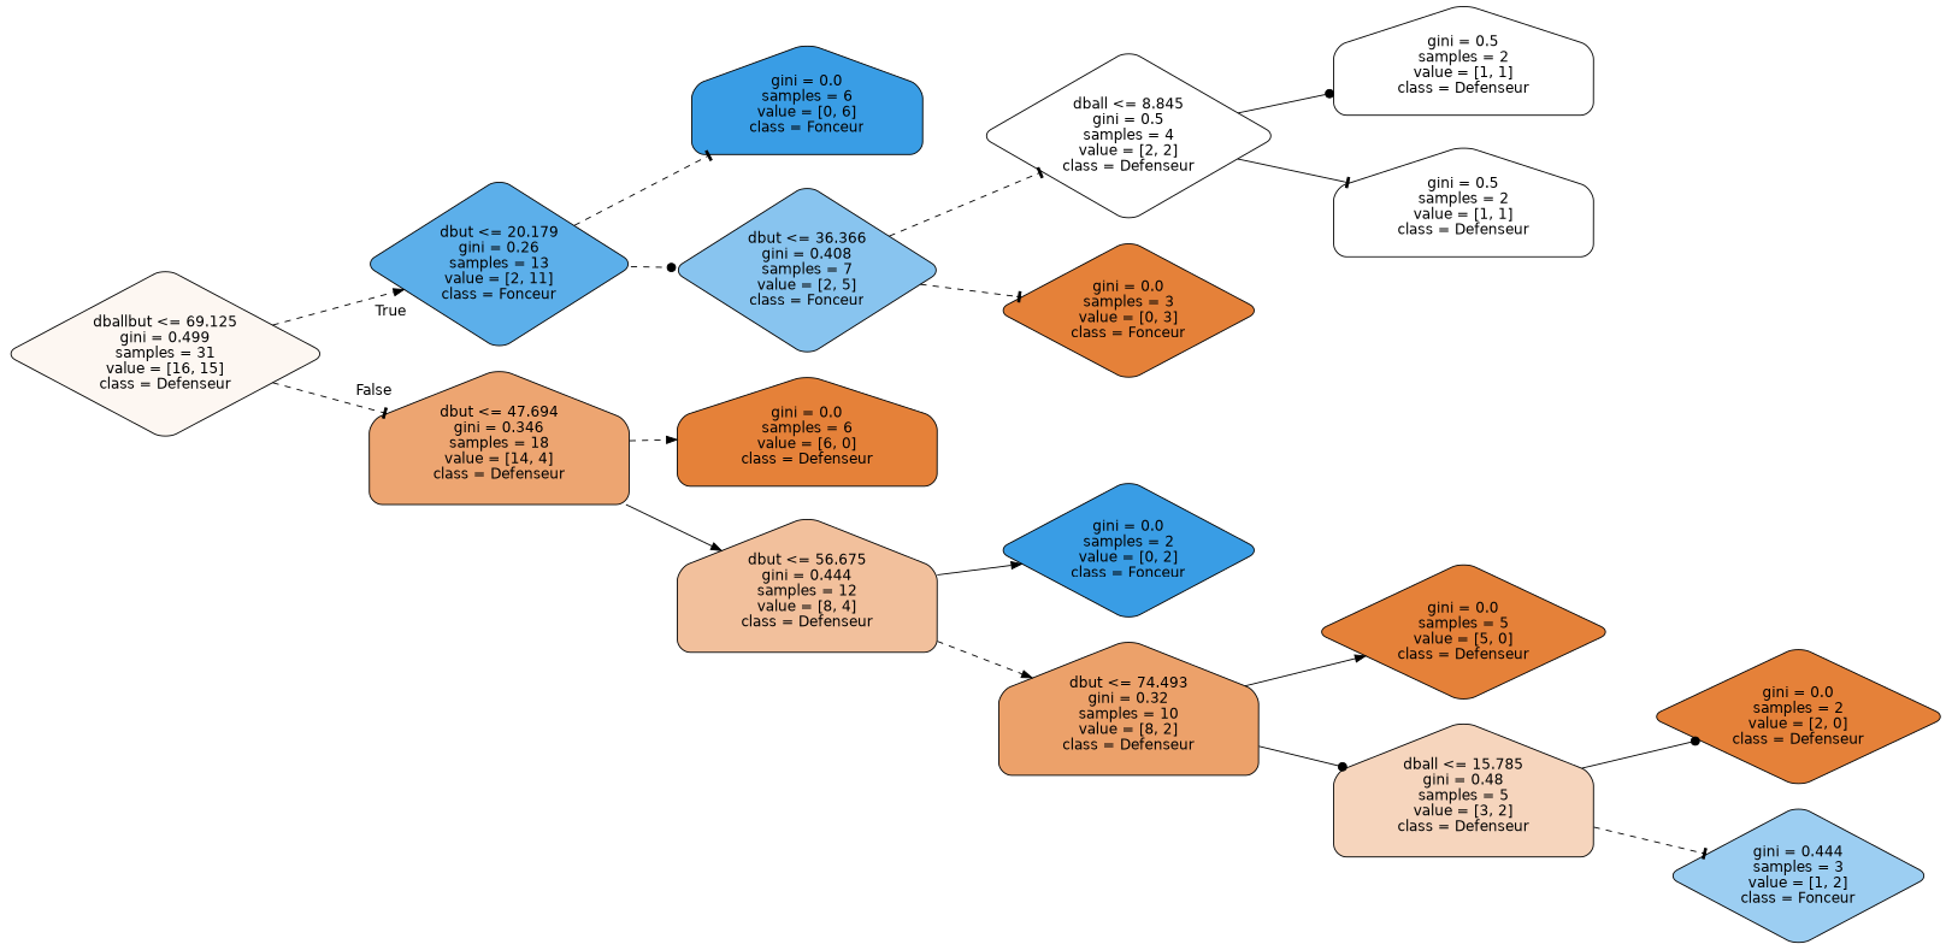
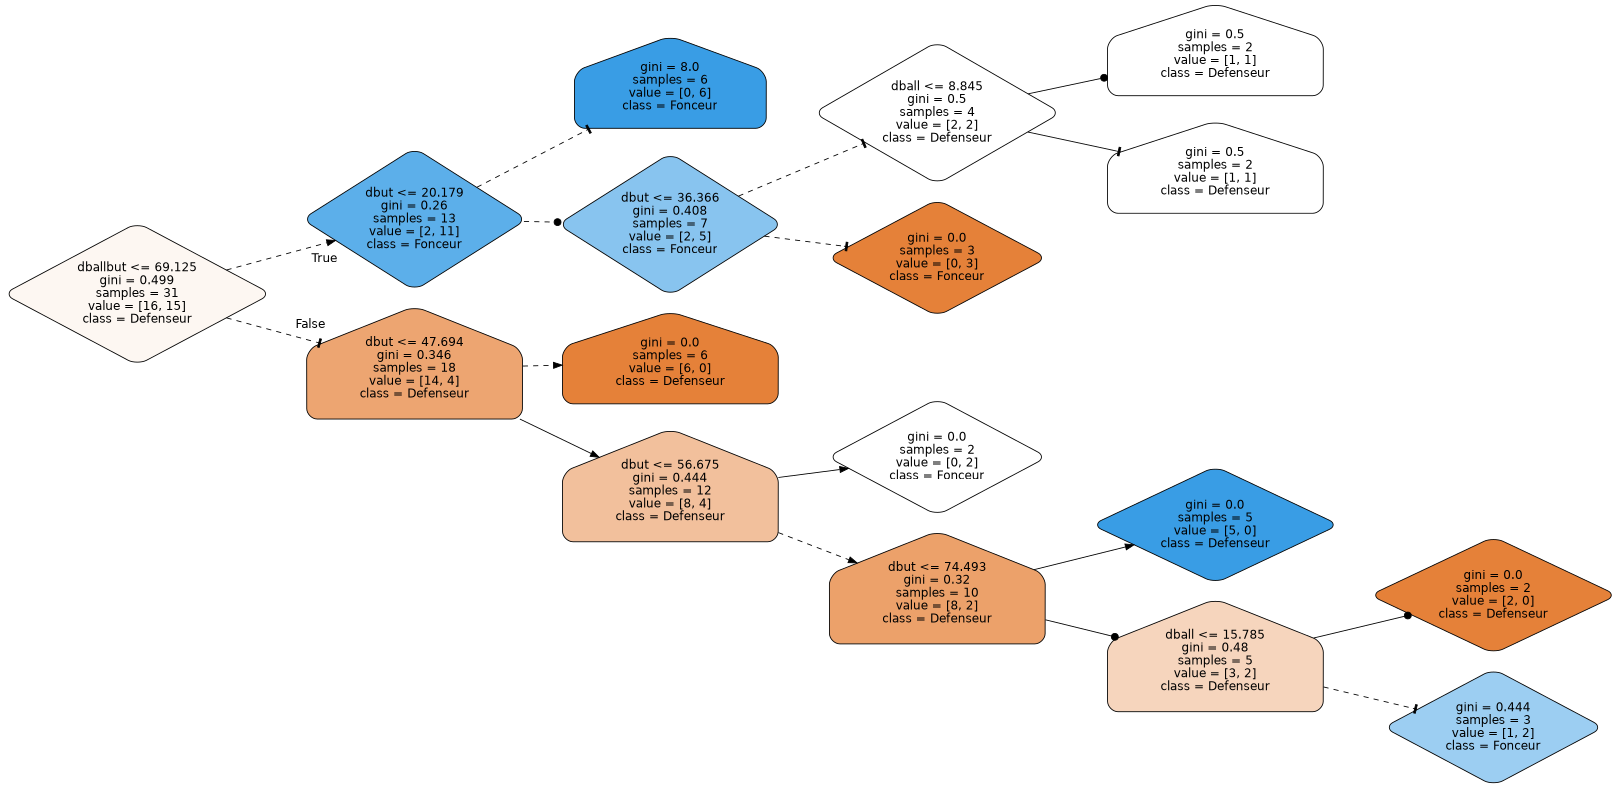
  digraph {
    rankdir=LR
    node [color=black fillcolor="#e58139ff" fontname=helvetica shape=diamond style="filled, rounded"]
    edge [arrowhead=normal fontname=helvetica style=dashed]
    n1 [fillcolor="#e5813910" label="dballbut <= 69.125\ngini = 0.499\nsamples = 31\nvalue = [16, 15]\nclass = Defenseur"]
    n2 [fillcolor="#399de5d1" label="dbut <= 20.179\ngini = 0.26\nsamples = 13\nvalue = [2, 11]\nclass = Fonceur"]
    n3 [fillcolor="#e58139b6" label="dbut <= 47.694\ngini = 0.346\nsamples = 18\nvalue = [14, 4]\nclass = Defenseur" shape=house]
-   n4 [fillcolor="#399de5ff" label="gini = 0.0\nsamples = 6\nvalue = [0, 6]\nclass = Fonceur" shape=house]
+   n4 [fillcolor="#399de5ff" label="gini = 8.0\nsamples = 6\nvalue = [0, 6]\nclass = Fonceur" shape=house]
    n5 [fillcolor="#399de599" label="dbut <= 36.366\ngini = 0.408\nsamples = 7\nvalue = [2, 5]\nclass = Fonceur"]
    n6 [label="gini = 0.0\nsamples = 6\nvalue = [6, 0]\nclass = Defenseur" shape=house]
    n7 [fillcolor="#e581397f" label="dbut <= 56.675\ngini = 0.444\nsamples = 12\nvalue = [8, 4]\nclass = Defenseur" shape=house]
    n8 [fillcolor="#e5813900" label="dball <= 8.845\ngini = 0.5\nsamples = 4\nvalue = [2, 2]\nclass = Defenseur"]
    n9 [label="gini = 0.0\nsamples = 3\nvalue = [0, 3]\nclass = Fonceur"]
    n10 [fillcolor="#e5813900" label="gini = 0.5\nsamples = 2\nvalue = [1, 1]\nclass = Defenseur" shape=house]
    n11 [fillcolor="#e5813900" label="gini = 0.5\nsamples = 2\nvalue = [1, 1]\nclass = Defenseur" shape=house]
-   n12 [fillcolor="#399de5ff" label="gini = 0.0\nsamples = 2\nvalue = [0, 2]\nclass = Fonceur"]
+   n12 [fillcolor="#e5813900" label="gini = 0.0\nsamples = 2\nvalue = [0, 2]\nclass = Fonceur"]
    n13 [fillcolor="#e58139bf" label="dbut <= 74.493\ngini = 0.32\nsamples = 10\nvalue = [8, 2]\nclass = Defenseur" shape=house]
-   n14 [label="gini = 0.0\nsamples = 5\nvalue = [5, 0]\nclass = Defenseur"]
+   n14 [fillcolor="#399de5ff" label="gini = 0.0\nsamples = 5\nvalue = [5, 0]\nclass = Defenseur"]
    n15 [fillcolor="#e5813955" label="dball <= 15.785\ngini = 0.48\nsamples = 5\nvalue = [3, 2]\nclass = Defenseur" shape=house]
    n16 [label="gini = 0.0\nsamples = 2\nvalue = [2, 0]\nclass = Defenseur"]
    n17 [fillcolor="#399de57f" label="gini = 0.444\nsamples = 3\nvalue = [1, 2]\nclass = Fonceur"]
    n1 -> n2 [headlabel=True labelangle=45 labeldistance=2.5]
    n1 -> n3 [arrowhead=tee headlabel=False labelangle=-45 labeldistance=2.5]
    n2 -> n4 [arrowhead=tee]
    n2 -> n5 [arrowhead=dot]
    n3 -> n6
    n3 -> n7 [style=solid]
    n5 -> n8 [arrowhead=tee]
    n5 -> n9 [arrowhead=tee]
    n7 -> n12 [style=solid]
    n7 -> n13
    n8 -> n10 [arrowhead=dot style=solid]
    n8 -> n11 [arrowhead=tee style=solid]
    n13 -> n14 [style=solid]
    n13 -> n15 [arrowhead=dot style=solid]
    n15 -> n16 [arrowhead=dot style=solid]
    n15 -> n17 [arrowhead=tee]
  }
